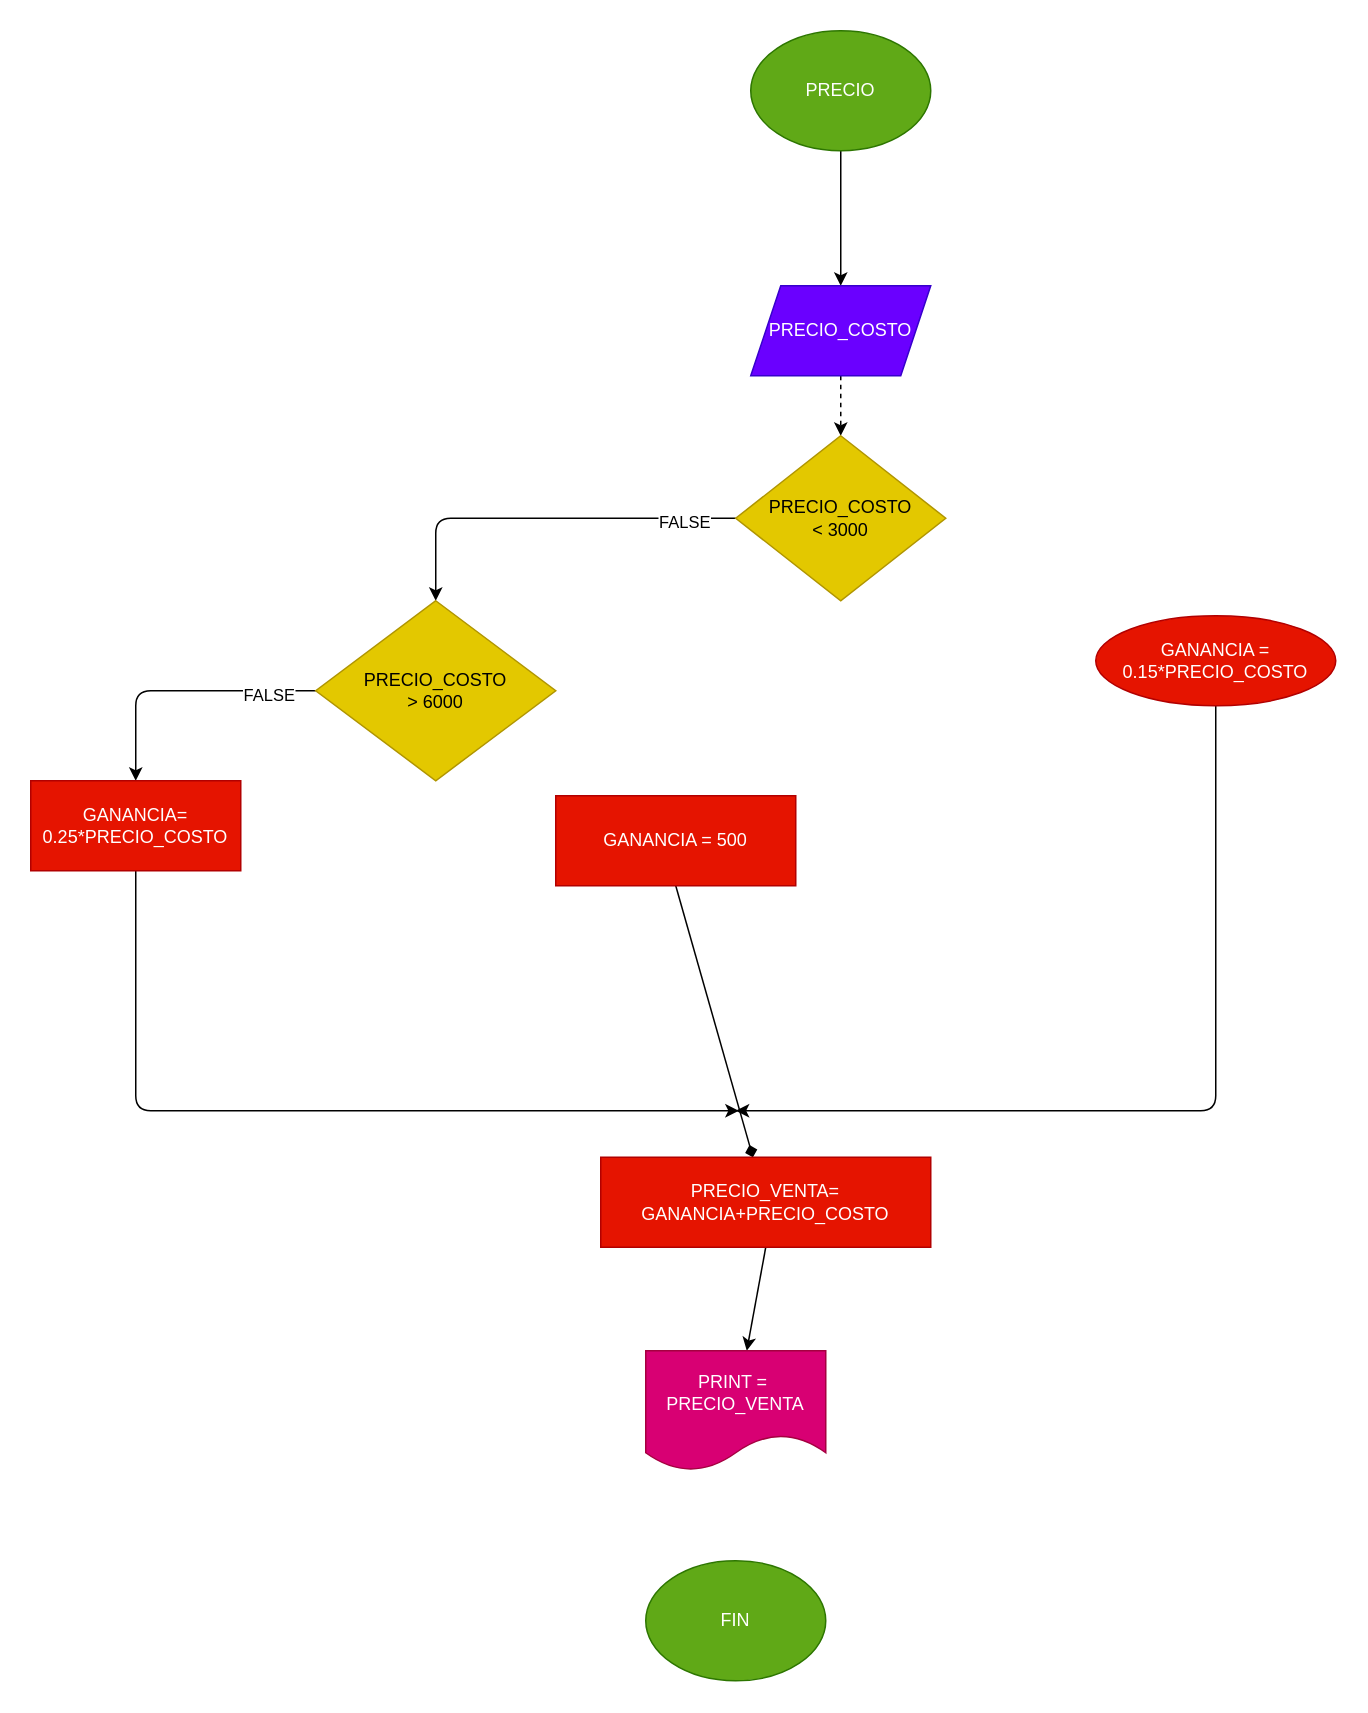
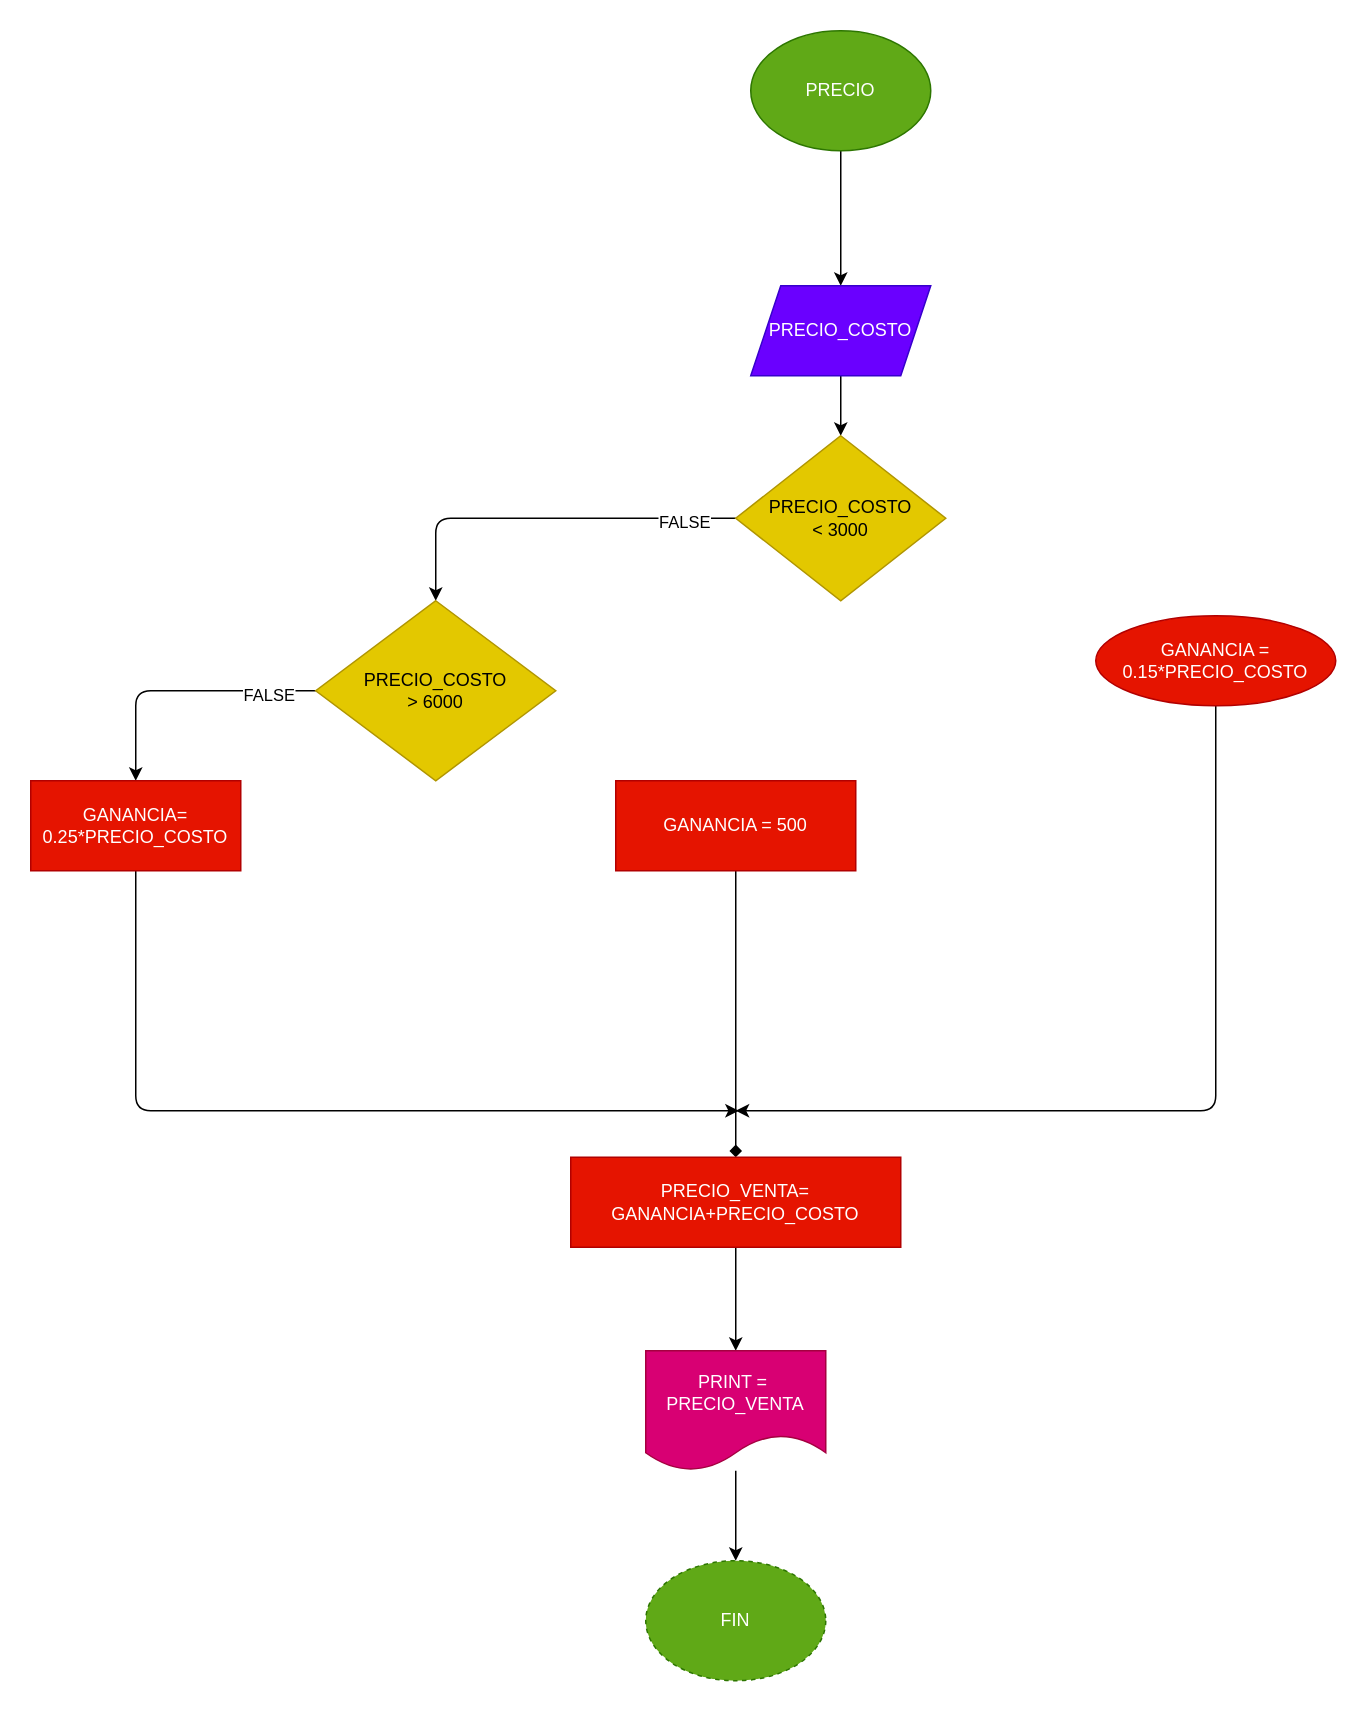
  <mxCell id="0" />
  <mxCell id="1" parent="0" />
  <mxCell id="2" value="" style="edgeStyle=none;html=1;" edge="1" parent="1" source="3" target="5"><mxGeometry relative="1" as="geometry" /></mxCell>
  <mxCell id="3" value="PRECIO" style="ellipse;whiteSpace=wrap;html=1;fillColor=#60a917;fontColor=#ffffff;strokeColor=#2D7600;" vertex="1" parent="1"><mxGeometry x="500" width="120" height="80" as="geometry" y="20" /></mxCell>
- <mxCell id="4" value="" style="edgeStyle=none;html=1;dashed=1;" edge="1" parent="1" source="5" target="8"><mxGeometry relative="1" as="geometry" /></mxCell>
+ <mxCell id="4" value="" style="edgeStyle=none;html=1;" edge="1" parent="1" source="5" target="8"><mxGeometry relative="1" as="geometry" /></mxCell>
  <mxCell id="5" value="PRECIO_COSTO" style="shape=parallelogram;perimeter=parallelogramPerimeter;whiteSpace=wrap;html=1;fixedSize=1;fillColor=#6a00ff;fontColor=#ffffff;strokeColor=#3700CC;" vertex="1" parent="1"><mxGeometry x="500" y="190" width="120" height="60" as="geometry" /></mxCell>
  <mxCell id="6" style="edgeStyle=none;html=1;" edge="1" parent="1" source="8" target="11"><mxGeometry relative="1" as="geometry"><mxPoint x="290" y="440" as="targetPoint" /><Array as="points"><mxPoint x="290" y="345" /></Array></mxGeometry></mxCell>
  <mxCell id="7" value="FALSE" style="edgeLabel;html=1;align=center;verticalAlign=middle;resizable=0;points=[];" vertex="1" connectable="0" parent="6"><mxGeometry x="-0.729" y="2" relative="1" as="geometry"><mxPoint as="offset" /></mxGeometry></mxCell>
  <mxCell id="8" value="PRECIO_COSTO&lt;br&gt;&amp;lt; 3000" style="rhombus;whiteSpace=wrap;html=1;fillColor=#e3c800;fontColor=#000000;strokeColor=#B09500;" vertex="1" parent="1"><mxGeometry x="490" y="290" width="140" height="110" as="geometry" /></mxCell>
  <mxCell id="9" style="edgeStyle=none;html=1;exitX=0;exitY=0.5;exitDx=0;exitDy=0;" edge="1" parent="1" source="11" target="13"><mxGeometry relative="1" as="geometry"><mxPoint x="90" y="550" as="targetPoint" /><Array as="points"><mxPoint x="90" y="460" /></Array></mxGeometry></mxCell>
  <mxCell id="10" value="FALSE" style="edgeLabel;html=1;align=center;verticalAlign=middle;resizable=0;points=[];" vertex="1" connectable="0" parent="9"><mxGeometry x="-0.644" y="2" relative="1" as="geometry"><mxPoint as="offset" /></mxGeometry></mxCell>
  <mxCell id="11" value="PRECIO_COSTO&lt;br&gt;&amp;gt; 6000" style="rhombus;whiteSpace=wrap;html=1;fillColor=#e3c800;fontColor=#000000;strokeColor=#B09500;" vertex="1" parent="1"><mxGeometry y="400" width="160" height="120" as="geometry" x="210" /></mxCell>
  <mxCell id="12" style="edgeStyle=none;html=1;exitX=0.5;exitY=1;exitDx=0;exitDy=0;" edge="1" parent="1" source="13"><mxGeometry relative="1" as="geometry"><mxPoint x="492" y="740" as="targetPoint" /><Array as="points"><mxPoint x="90" y="740" /></Array></mxGeometry></mxCell>
  <mxCell id="13" value="GANANCIA=&lt;br&gt;0.25*PRECIO_COSTO" style="rounded=0;whiteSpace=wrap;html=1;fillColor=#e51400;fontColor=#ffffff;strokeColor=#B20000;" vertex="1" parent="1"><mxGeometry x="20" y="520" width="140" height="60" as="geometry" /></mxCell>
  <mxCell id="14" style="edgeStyle=none;html=1;exitX=0.5;exitY=1;exitDx=0;exitDy=0;endArrow=diamond;" edge="1" parent="1" source="15" target="19"><mxGeometry relative="1" as="geometry"><mxPoint x="490" y="801" as="targetPoint" /></mxGeometry></mxCell>
- <mxCell id="15" value="GANANCIA = 500" style="rounded=0;whiteSpace=wrap;html=1;fillColor=#e51400;fontColor=#ffffff;strokeColor=#B20000;" vertex="1" parent="1"><mxGeometry x="370" y="530" width="160" height="60" as="geometry" /></mxCell>
+ <mxCell id="15" value="GANANCIA = 500" style="rounded=0;whiteSpace=wrap;html=1;fillColor=#e51400;fontColor=#ffffff;strokeColor=#B20000;" vertex="1" parent="1"><mxGeometry x="410" y="520" width="160" height="60" as="geometry" /></mxCell>
  <mxCell id="16" style="edgeStyle=none;html=1;exitX=0.5;exitY=1;exitDx=0;exitDy=0;" edge="1" parent="1" source="17"><mxGeometry relative="1" as="geometry"><mxPoint x="490" y="740" as="targetPoint" /><Array as="points"><mxPoint x="810" y="740" /></Array></mxGeometry></mxCell>
  <mxCell id="17" value="GANANCIA =&lt;br&gt;0.15*PRECIO_COSTO" style="ellipse;whiteSpace=wrap;html=1;fillColor=#e51400;fontColor=#ffffff;strokeColor=#B20000;" vertex="1" parent="1"><mxGeometry x="730" y="410" width="160" height="60" as="geometry" /></mxCell>
  <mxCell id="18" style="edgeStyle=none;html=1;exitX=0.5;exitY=1;exitDx=0;exitDy=0;" edge="1" parent="1" source="19" target="21"><mxGeometry relative="1" as="geometry"><mxPoint x="490" y="940" as="targetPoint" /></mxGeometry></mxCell>
- <mxCell id="19" value="PRECIO_VENTA=&lt;br&gt;GANANCIA+PRECIO_COSTO" style="rounded=0;whiteSpace=wrap;html=1;fillColor=#e51400;fontColor=#ffffff;strokeColor=#B20000;" vertex="1" parent="1"><mxGeometry x="400" y="771" width="220" height="60" as="geometry" /></mxCell>
+ <mxCell id="19" value="PRECIO_VENTA=&lt;br&gt;GANANCIA+PRECIO_COSTO" style="rounded=0;whiteSpace=wrap;html=1;fillColor=#e51400;fontColor=#ffffff;strokeColor=#B20000;" vertex="1" parent="1"><mxGeometry x="380" y="771" width="220" height="60" as="geometry" /></mxCell>
+ <mxCell id="20" style="edgeStyle=none;html=1;" edge="1" parent="1" source="21" target="22"><mxGeometry relative="1" as="geometry"><mxPoint x="490" y="1080" as="targetPoint" /></mxGeometry></mxCell>
  <mxCell id="21" value="PRINT =&amp;nbsp;&lt;br&gt;PRECIO_VENTA" style="shape=document;whiteSpace=wrap;html=1;boundedLbl=1;fillColor=#d80073;fontColor=#ffffff;strokeColor=#A50040;" vertex="1" parent="1"><mxGeometry x="430" y="900" width="120" height="80" as="geometry" /></mxCell>
- <mxCell id="22" value="FIN" style="ellipse;whiteSpace=wrap;html=1;fillColor=#60a917;fontColor=#ffffff;strokeColor=#2D7600;" vertex="1" parent="1"><mxGeometry x="430" y="1040" width="120" height="80" as="geometry" /></mxCell>
+ <mxCell id="22" value="FIN" style="ellipse;whiteSpace=wrap;html=1;fillColor=#60a917;fontColor=#ffffff;strokeColor=#2D7600;dashed=1;" vertex="1" parent="1"><mxGeometry x="430" y="1040" width="120" height="80" as="geometry" /></mxCell>
